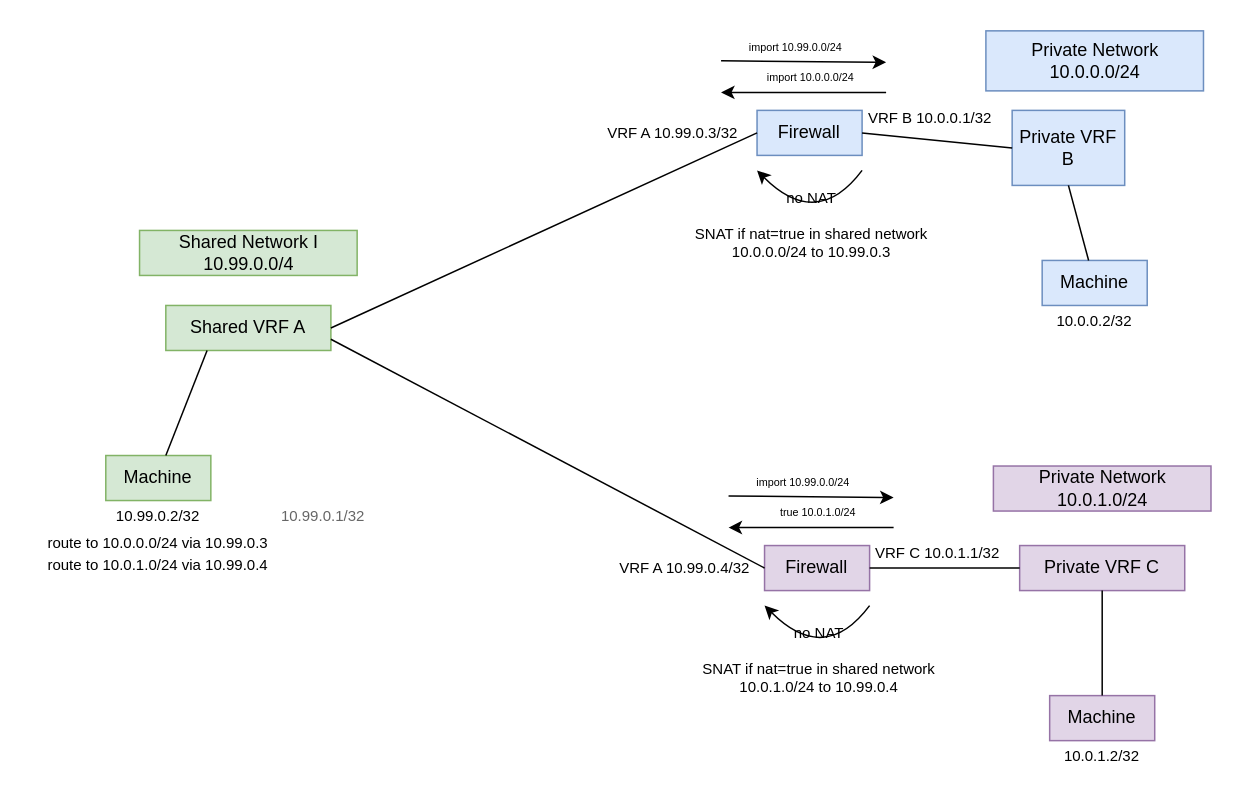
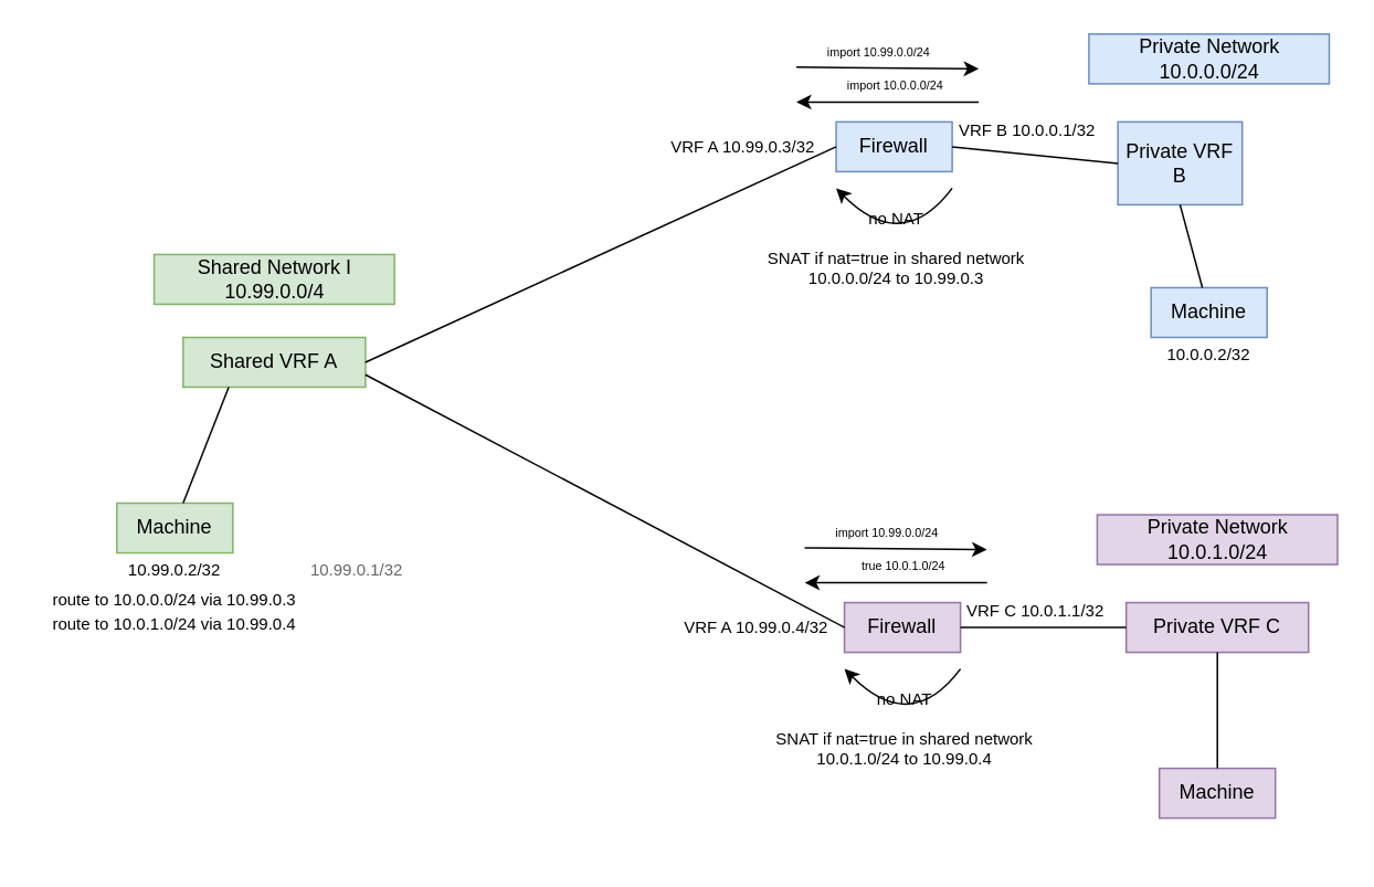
  <mxCell id="0" />
  <mxCell id="1" parent="0" />
  <mxCell id="2" value="Machine" style="rounded=0;whiteSpace=wrap;html=1;fillColor=#d5e8d4;strokeColor=#82b366;" parent="1" vertex="1"><mxGeometry x="70" y="303" width="70" height="30" as="geometry" /></mxCell>
  <mxCell id="3" value="Shared VRF A" style="rounded=0;whiteSpace=wrap;html=1;fillColor=#d5e8d4;strokeColor=#82b366;" parent="1" vertex="1"><mxGeometry x="110" y="203" width="110" height="30" as="geometry" /></mxCell>
  <mxCell id="4" value="" style="endArrow=none;html=1;entryX=0.25;entryY=1;entryDx=0;entryDy=0;" parent="1" target="3" edge="1"><mxGeometry width="50" height="50" relative="1" as="geometry"><mxPoint x="110" y="303" as="sourcePoint" /><mxPoint x="160" y="253" as="targetPoint" /></mxGeometry></mxCell>
  <mxCell id="5" value="10.99.0.2/32" style="text;html=1;strokeColor=none;fillColor=none;align=center;verticalAlign=middle;whiteSpace=wrap;rounded=0;dashed=1;fontSize=10;" parent="1" vertex="1"><mxGeometry x="85" y="333" width="40" height="20" as="geometry" /></mxCell>
  <mxCell id="6" value="10.99.0.1/32" style="text;html=1;strokeColor=none;fillColor=none;align=center;verticalAlign=middle;whiteSpace=wrap;rounded=0;dashed=1;fontSize=10;fontColor=#666666;" parent="1" vertex="1"><mxGeometry x="195" y="338" width="40" height="10" as="geometry" /></mxCell>
  <mxCell id="7" value="Machine" style="rounded=0;whiteSpace=wrap;html=1;fillColor=#dae8fc;strokeColor=#6c8ebf;" parent="1" vertex="1"><mxGeometry x="694" y="173" width="70" height="30" as="geometry" /></mxCell>
  <mxCell id="8" value="Firewall" style="rounded=0;whiteSpace=wrap;html=1;fillColor=#dae8fc;strokeColor=#6c8ebf;" parent="1" vertex="1"><mxGeometry x="504" y="73" width="70" height="30" as="geometry" /></mxCell>
  <mxCell id="9" value="Private VRF B" style="rounded=0;whiteSpace=wrap;html=1;fillColor=#dae8fc;strokeColor=#6c8ebf;" parent="1" vertex="1"><mxGeometry x="674" y="73" width="75" height="50" as="geometry" /></mxCell>
  <mxCell id="10" value="" style="endArrow=none;html=1;entryX=0.5;entryY=1;entryDx=0;entryDy=0;" parent="1" source="7" target="9" edge="1"><mxGeometry width="50" height="50" relative="1" as="geometry"><mxPoint x="674" y="173" as="sourcePoint" /><mxPoint x="724" y="123" as="targetPoint" /></mxGeometry></mxCell>
  <mxCell id="11" value="" style="endArrow=none;html=1;entryX=0;entryY=0.5;entryDx=0;entryDy=0;exitX=1;exitY=0.5;exitDx=0;exitDy=0;" parent="1" source="8" target="9" edge="1"><mxGeometry width="50" height="50" relative="1" as="geometry"><mxPoint x="784" y="173" as="sourcePoint" /><mxPoint x="811.5" y="103" as="targetPoint" /></mxGeometry></mxCell>
  <mxCell id="12" value="10.0.0.2/32" style="text;html=1;strokeColor=none;fillColor=none;align=center;verticalAlign=middle;whiteSpace=wrap;rounded=0;dashed=1;fontSize=10;" parent="1" vertex="1"><mxGeometry x="709" y="203" width="40" height="20" as="geometry" /></mxCell>
  <mxCell id="13" value="VRF B 10.0.0.1/32" style="text;html=1;strokeColor=none;fillColor=none;align=center;verticalAlign=middle;whiteSpace=wrap;rounded=0;dashed=1;fontSize=10;" parent="1" vertex="1"><mxGeometry x="575" y="73" width="89" height="10" as="geometry" /></mxCell>
  <mxCell id="14" value="" style="endArrow=none;html=1;exitX=1;exitY=0.5;exitDx=0;exitDy=0;entryX=0;entryY=0.5;entryDx=0;entryDy=0;entryPerimeter=0;" parent="1" source="3" target="8" edge="1"><mxGeometry width="50" height="50" relative="1" as="geometry"><mxPoint x="290" y="273" as="sourcePoint" /><mxPoint x="340" y="223" as="targetPoint" /></mxGeometry></mxCell>
  <mxCell id="15" value="VRF A 10.99.0.3/32" style="text;html=1;strokeColor=none;fillColor=none;align=center;verticalAlign=middle;whiteSpace=wrap;rounded=0;dashed=1;fontSize=10;" parent="1" vertex="1"><mxGeometry x="400" y="83" width="96" height="10" as="geometry" /></mxCell>
  <mxCell id="16" value="Shared Network I&lt;br&gt;10.99.0.0/4" style="text;html=1;strokeColor=#82b366;fillColor=#d5e8d4;align=center;verticalAlign=middle;whiteSpace=wrap;rounded=0;" parent="1" vertex="1"><mxGeometry x="92.5" y="153" width="145" height="30" as="geometry" /></mxCell>
- <mxCell id="17" value="Private Network&lt;br&gt;10.0.0.0/24" style="text;html=1;strokeColor=#6c8ebf;fillColor=#dae8fc;align=center;verticalAlign=middle;whiteSpace=wrap;rounded=0;" parent="1" vertex="1"><mxGeometry x="656.5" y="20" width="145" height="40" as="geometry" /></mxCell>
+ <mxCell id="17" value="Private Network&lt;br&gt;10.0.0.0/24" style="text;html=1;strokeColor=#6c8ebf;fillColor=#dae8fc;align=center;verticalAlign=middle;whiteSpace=wrap;rounded=0;" parent="1" vertex="1"><mxGeometry x="656.5" y="20" width="145" height="30" as="geometry" /></mxCell>
  <mxCell id="18" value="" style="curved=1;endArrow=classic;html=1;" parent="1" edge="1"><mxGeometry width="50" height="50" relative="1" as="geometry"><mxPoint x="574" y="113" as="sourcePoint" /><mxPoint x="504" y="113" as="targetPoint" /><Array as="points"><mxPoint x="544" y="153" /></Array></mxGeometry></mxCell>
  <mxCell id="19" value="no NAT&lt;br&gt;&lt;br&gt;SNAT if nat=true in shared network&lt;br&gt;10.0.0.0/24 to 10.99.0.3" style="text;html=1;align=center;verticalAlign=middle;resizable=0;points=[];autosize=1;fontSize=10;" parent="1" vertex="1"><mxGeometry x="455" y="124" width="170" height="50" as="geometry" /></mxCell>
  <mxCell id="20" value="" style="endArrow=classic;startArrow=none;html=1;endFill=1;startFill=0;exitX=0;exitY=1;exitDx=0;exitDy=0;" parent="1" source="21" edge="1"><mxGeometry width="50" height="50" relative="1" as="geometry"><mxPoint x="520" y="41" as="sourcePoint" /><mxPoint x="590" y="41" as="targetPoint" /></mxGeometry></mxCell>
  <mxCell id="21" value="&lt;span style=&quot;color: rgb(0 , 0 , 0) ; font-family: &amp;#34;helvetica&amp;#34; ; font-size: 7.2px ; font-style: normal ; font-weight: 400 ; letter-spacing: normal ; text-align: center ; text-indent: 0px ; text-transform: none ; word-spacing: 0px ; background-color: rgb(255 , 255 , 255) ; display: inline ; float: none&quot;&gt;import 10.99.0.0/24&lt;/span&gt;" style="text;html=1;strokeColor=none;fillColor=none;align=center;verticalAlign=middle;whiteSpace=wrap;rounded=0;" parent="1" vertex="1"><mxGeometry x="480" y="20" width="100" height="20" as="geometry" /></mxCell>
  <mxCell id="22" value="" style="endArrow=none;startArrow=classic;html=1;endFill=0;startFill=1;" parent="1" edge="1"><mxGeometry width="50" height="50" relative="1" as="geometry"><mxPoint x="480" y="61" as="sourcePoint" /><mxPoint x="590" y="61" as="targetPoint" /></mxGeometry></mxCell>
  <mxCell id="23" value="&lt;span style=&quot;color: rgb(0 , 0 , 0) ; font-family: &amp;#34;helvetica&amp;#34; ; font-size: 7.2px ; font-style: normal ; font-weight: 400 ; letter-spacing: normal ; text-align: center ; text-indent: 0px ; text-transform: none ; word-spacing: 0px ; background-color: rgb(255 , 255 , 255) ; display: inline ; float: none&quot;&gt;import 10.0.0.0/24&lt;br&gt;&lt;/span&gt;" style="text;html=1;strokeColor=none;fillColor=none;align=center;verticalAlign=middle;whiteSpace=wrap;rounded=0;" parent="1" vertex="1"><mxGeometry x="485" y="40" width="110" height="20" as="geometry" /></mxCell>
  <mxCell id="24" value="Machine" style="rounded=0;whiteSpace=wrap;html=1;fillColor=#e1d5e7;strokeColor=#9673a6;" parent="1" vertex="1"><mxGeometry x="699" y="463" width="70" height="30" as="geometry" /></mxCell>
  <mxCell id="25" value="Firewall" style="rounded=0;whiteSpace=wrap;html=1;fillColor=#e1d5e7;strokeColor=#9673a6;" parent="1" vertex="1"><mxGeometry x="509" y="363" width="70" height="30" as="geometry" /></mxCell>
  <mxCell id="26" value="Private VRF C" style="rounded=0;whiteSpace=wrap;html=1;fillColor=#e1d5e7;strokeColor=#9673a6;" parent="1" vertex="1"><mxGeometry x="679" y="363" width="110" height="30" as="geometry" /></mxCell>
  <mxCell id="27" value="" style="endArrow=none;html=1;entryX=0.5;entryY=1;entryDx=0;entryDy=0;" parent="1" source="24" target="26" edge="1"><mxGeometry width="50" height="50" relative="1" as="geometry"><mxPoint x="679" y="463" as="sourcePoint" /><mxPoint x="729" y="413" as="targetPoint" /></mxGeometry></mxCell>
  <mxCell id="28" value="" style="endArrow=none;html=1;entryX=0;entryY=0.5;entryDx=0;entryDy=0;exitX=1;exitY=0.5;exitDx=0;exitDy=0;" parent="1" source="25" target="26" edge="1"><mxGeometry width="50" height="50" relative="1" as="geometry"><mxPoint x="789" y="463" as="sourcePoint" /><mxPoint x="816.5" y="393" as="targetPoint" /></mxGeometry></mxCell>
- <mxCell id="29" value="10.0.1.2/32" style="text;html=1;strokeColor=none;fillColor=none;align=center;verticalAlign=middle;whiteSpace=wrap;rounded=0;dashed=1;fontSize=10;" parent="1" vertex="1"><mxGeometry x="714" y="493" width="40" height="20" as="geometry" /></mxCell>
  <mxCell id="30" value="VRF C 10.0.1.1/32" style="text;html=1;strokeColor=none;fillColor=none;align=center;verticalAlign=middle;whiteSpace=wrap;rounded=0;dashed=1;fontSize=10;" parent="1" vertex="1"><mxGeometry x="580" y="363" width="89" height="10" as="geometry" /></mxCell>
  <mxCell id="31" value="Private Network&lt;br&gt;10.0.1.0/24" style="text;html=1;strokeColor=#9673a6;fillColor=#e1d5e7;align=center;verticalAlign=middle;whiteSpace=wrap;rounded=0;" parent="1" vertex="1"><mxGeometry x="661.5" y="310" width="145" height="30" as="geometry" /></mxCell>
  <mxCell id="32" value="" style="curved=1;endArrow=classic;html=1;" parent="1" edge="1"><mxGeometry width="50" height="50" relative="1" as="geometry"><mxPoint x="579" y="403" as="sourcePoint" /><mxPoint x="509" y="403" as="targetPoint" /><Array as="points"><mxPoint x="549" y="443" /></Array></mxGeometry></mxCell>
  <mxCell id="33" value="no NAT&lt;br&gt;&lt;br&gt;SNAT if nat=true in shared network&lt;br&gt;10.0.1.0/24 to 10.99.0.4" style="text;html=1;align=center;verticalAlign=middle;resizable=0;points=[];autosize=1;fontSize=10;" parent="1" vertex="1"><mxGeometry x="460" y="414" width="170" height="50" as="geometry" /></mxCell>
  <mxCell id="34" value="" style="endArrow=classic;startArrow=none;html=1;endFill=1;startFill=0;exitX=0;exitY=1;exitDx=0;exitDy=0;" parent="1" source="35" edge="1"><mxGeometry width="50" height="50" relative="1" as="geometry"><mxPoint x="525" y="331" as="sourcePoint" /><mxPoint x="595" y="331" as="targetPoint" /></mxGeometry></mxCell>
  <mxCell id="35" value="&lt;span style=&quot;color: rgb(0 , 0 , 0) ; font-family: &amp;#34;helvetica&amp;#34; ; font-size: 7.2px ; font-style: normal ; font-weight: 400 ; letter-spacing: normal ; text-align: center ; text-indent: 0px ; text-transform: none ; word-spacing: 0px ; background-color: rgb(255 , 255 , 255) ; display: inline ; float: none&quot;&gt;import 10.99.0.0/24&lt;/span&gt;" style="text;html=1;strokeColor=none;fillColor=none;align=center;verticalAlign=middle;whiteSpace=wrap;rounded=0;" parent="1" vertex="1"><mxGeometry x="485" y="310" width="100" height="20" as="geometry" /></mxCell>
  <mxCell id="36" value="" style="endArrow=none;startArrow=classic;html=1;endFill=0;startFill=1;" parent="1" edge="1"><mxGeometry width="50" height="50" relative="1" as="geometry"><mxPoint x="485" y="351" as="sourcePoint" /><mxPoint x="595" y="351" as="targetPoint" /></mxGeometry></mxCell>
  <mxCell id="37" value="&lt;span style=&quot;color: rgb(0 , 0 , 0) ; font-family: &amp;#34;helvetica&amp;#34; ; font-size: 7.2px ; font-style: normal ; font-weight: 400 ; letter-spacing: normal ; text-align: center ; text-indent: 0px ; text-transform: none ; word-spacing: 0px ; background-color: rgb(255 , 255 , 255) ; display: inline ; float: none&quot;&gt;true 10.0.1.0/24&lt;/span&gt;" style="text;html=1;strokeColor=none;fillColor=none;align=center;verticalAlign=middle;whiteSpace=wrap;rounded=0;" parent="1" vertex="1"><mxGeometry x="490" y="330" width="110" height="20" as="geometry" /></mxCell>
  <mxCell id="38" value="" style="endArrow=none;html=1;exitX=1;exitY=0.75;exitDx=0;exitDy=0;entryX=0;entryY=0.5;entryDx=0;entryDy=0;" parent="1" source="3" target="25" edge="1"><mxGeometry width="50" height="50" relative="1" as="geometry"><mxPoint x="230" y="228" as="sourcePoint" /><mxPoint x="514" y="98" as="targetPoint" /></mxGeometry></mxCell>
  <mxCell id="39" value="VRF A 10.99.0.4/32" style="text;html=1;strokeColor=none;fillColor=none;align=center;verticalAlign=middle;whiteSpace=wrap;rounded=0;dashed=1;fontSize=10;" parent="1" vertex="1"><mxGeometry x="408" y="373" width="96" height="10" as="geometry" /></mxCell>
  <mxCell id="40" value="&lt;span style=&quot;color: rgb(0 , 0 , 0) ; font-family: &amp;#34;helvetica&amp;#34; ; font-style: normal ; font-weight: 400 ; letter-spacing: normal ; text-align: center ; text-indent: 0px ; text-transform: none ; word-spacing: 0px ; background-color: rgb(255 , 255 , 255) ; display: inline ; float: none ; font-size: 10px&quot;&gt;route to 10.0.0.0/24 via 10.99.0.3&lt;br&gt;route to 10.0.1.0/24 via 10.99.0.4&lt;br&gt;&lt;/span&gt;" style="text;html=1;strokeColor=none;fillColor=none;align=center;verticalAlign=middle;whiteSpace=wrap;rounded=0;" parent="1" vertex="1"><mxGeometry x="20" y="333" width="170" height="70" as="geometry" /></mxCell>
